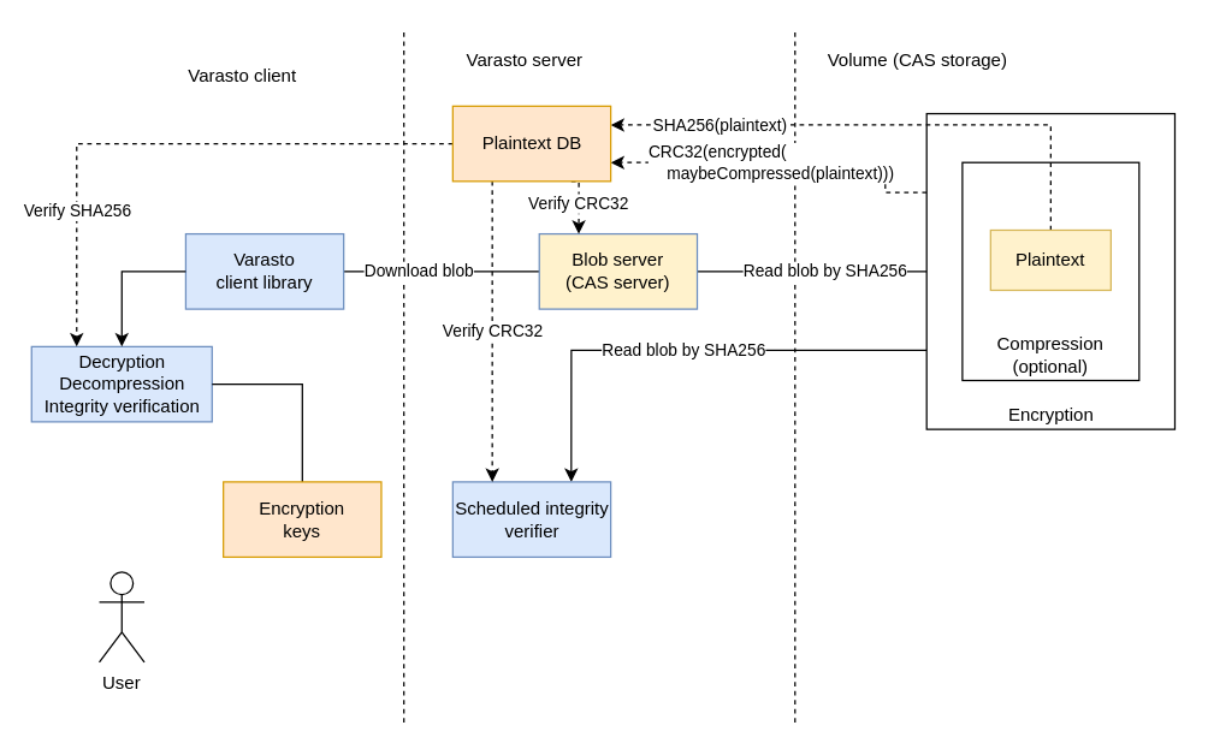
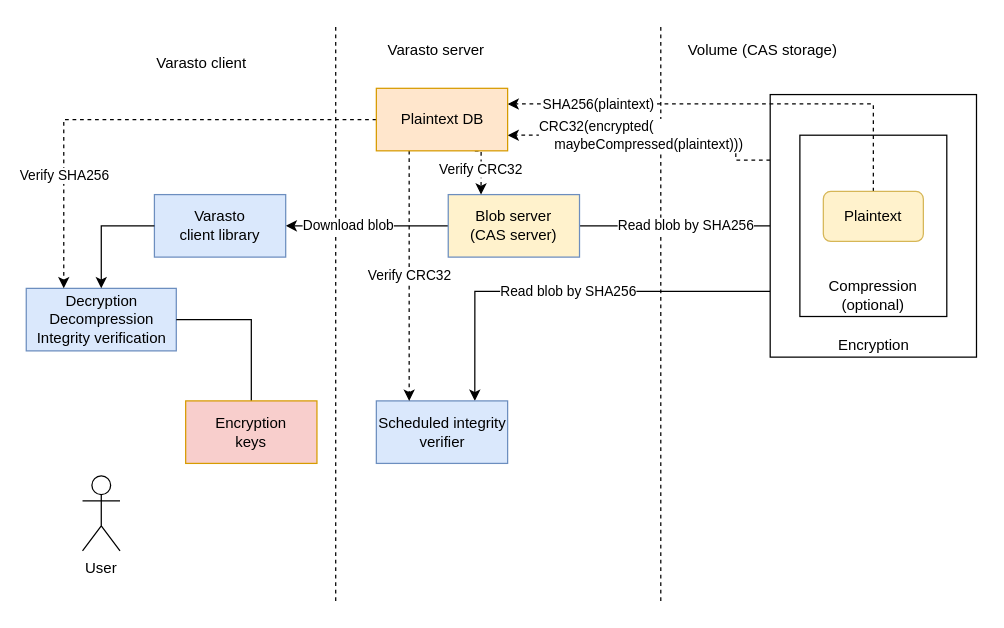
  <mxCell id="0" />
  <mxCell id="1" parent="0" />
  <mxCell id="2" value="" style="endArrow=none;dashed=1;html=1;" edge="1" parent="1"><mxGeometry width="50" height="50" relative="1" as="geometry"><mxPoint x="528" y="480" as="sourcePoint" /><mxPoint x="528" y="20" as="targetPoint" /></mxGeometry></mxCell>
  <mxCell id="3" value="Read blob by SHA256" style="edgeStyle=orthogonalEdgeStyle;rounded=0;orthogonalLoop=1;jettySize=auto;html=1;exitX=0;exitY=0.5;exitDx=0;exitDy=0;labelBackgroundColor=#ffffff;" edge="1" parent="1" source="6"><mxGeometry x="-0.349" relative="1" as="geometry"><mxPoint x="408" y="180" as="targetPoint" /><mxPoint x="593" y="180" as="sourcePoint" /><mxPoint as="offset" /></mxGeometry></mxCell>
  <mxCell id="4" value="Read blob by SHA256" style="edgeStyle=orthogonalEdgeStyle;rounded=0;orthogonalLoop=1;jettySize=auto;html=1;exitX=0;exitY=0.75;exitDx=0;exitDy=0;entryX=0.75;entryY=0;entryDx=0;entryDy=0;" edge="1" parent="1" source="6" target="13"><mxGeometry relative="1" as="geometry"><mxPoint x="593" y="247.5" as="sourcePoint" /></mxGeometry></mxCell>
  <mxCell id="5" value="CRC32(encrypted(&lt;br&gt;&amp;nbsp; &amp;nbsp; maybeCompressed(plaintext)))" style="edgeStyle=orthogonalEdgeStyle;rounded=0;orthogonalLoop=1;jettySize=auto;html=1;exitX=0;exitY=0.25;exitDx=0;exitDy=0;entryX=1;entryY=0.75;entryDx=0;entryDy=0;dashed=1;align=left;" edge="1" parent="1" source="6" target="26"><mxGeometry x="0.804" relative="1" as="geometry"><Array as="points"><mxPoint x="588" y="128" /><mxPoint x="588" y="108" /></Array><mxPoint as="offset" /></mxGeometry></mxCell>
  <mxCell id="6" value="Encryption" style="rounded=0;whiteSpace=wrap;html=1;verticalAlign=bottom;" vertex="1" parent="1"><mxGeometry x="615.5" y="75" width="165" height="210" as="geometry" /></mxCell>
  <mxCell id="7" value="Compression&lt;br&gt;(optional)" style="rounded=0;whiteSpace=wrap;html=1;verticalAlign=bottom;" vertex="1" parent="1"><mxGeometry x="639.25" y="107.5" width="117.5" height="145" as="geometry" /></mxCell>
  <mxCell id="8" value="Varasto server" style="text;html=1;strokeColor=none;fillColor=none;align=left;verticalAlign=middle;whiteSpace=wrap;rounded=0;" vertex="1" parent="1"><mxGeometry x="308" y="30" width="90" height="20" as="geometry" /></mxCell>
  <mxCell id="9" value="" style="endArrow=none;dashed=1;html=1;" edge="1" parent="1"><mxGeometry width="50" height="50" relative="1" as="geometry"><mxPoint x="268" y="480" as="sourcePoint" /><mxPoint x="268" y="20" as="targetPoint" /></mxGeometry></mxCell>
  <mxCell id="10" value="Varasto client" style="text;html=1;strokeColor=none;fillColor=none;align=left;verticalAlign=middle;whiteSpace=wrap;rounded=0;" vertex="1" parent="1"><mxGeometry x="123" y="40" width="90" height="20" as="geometry" /></mxCell>
- <mxCell id="11" value="Download blob" style="edgeStyle=orthogonalEdgeStyle;rounded=0;orthogonalLoop=1;jettySize=auto;html=1;exitX=0;exitY=0.5;exitDx=0;exitDy=0;entryX=1;entryY=0.5;entryDx=0;entryDy=0;endArrow=none;" edge="1" parent="1" source="12" target="15"><mxGeometry x="0.231" relative="1" as="geometry"><mxPoint as="offset" /></mxGeometry></mxCell>
+ <mxCell id="11" value="Download blob" style="edgeStyle=orthogonalEdgeStyle;rounded=0;orthogonalLoop=1;jettySize=auto;html=1;exitX=0;exitY=0.5;exitDx=0;exitDy=0;entryX=1;entryY=0.5;entryDx=0;entryDy=0;" edge="1" parent="1" source="12" target="15"><mxGeometry x="0.231" relative="1" as="geometry"><mxPoint as="offset" /></mxGeometry></mxCell>
  <mxCell id="12" value="Blob server&lt;br&gt;(CAS server)" style="rounded=0;whiteSpace=wrap;html=1;fillColor=#fff2cc;strokeColor=#6c8ebf;" vertex="1" parent="1"><mxGeometry x="358" y="155" width="105" height="50" as="geometry" /></mxCell>
  <mxCell id="13" value="Scheduled integrity verifier" style="rounded=0;whiteSpace=wrap;html=1;fillColor=#dae8fc;strokeColor=#6c8ebf;" vertex="1" parent="1"><mxGeometry x="300.5" y="320" width="105" height="50" as="geometry" /></mxCell>
  <mxCell id="14" value="Volume (CAS storage)" style="text;html=1;strokeColor=none;fillColor=none;align=left;verticalAlign=middle;whiteSpace=wrap;rounded=0;" vertex="1" parent="1"><mxGeometry x="548" y="30" width="140" height="20" as="geometry" /></mxCell>
  <mxCell id="15" value="Varasto&lt;br&gt;client library" style="rounded=0;whiteSpace=wrap;html=1;fillColor=#dae8fc;strokeColor=#6c8ebf;" vertex="1" parent="1"><mxGeometry x="123" y="155" width="105" height="50" as="geometry" /></mxCell>
  <mxCell id="16" value="User" style="shape=umlActor;verticalLabelPosition=bottom;labelBackgroundColor=#ffffff;verticalAlign=top;html=1;outlineConnect=0;align=left;" vertex="1" parent="1"><mxGeometry x="65.5" y="380" width="30" height="60" as="geometry" /></mxCell>
  <mxCell id="17" value="Decryption&lt;br&gt;Decompression&lt;br&gt;Integrity verification" style="rounded=0;whiteSpace=wrap;html=1;fillColor=#dae8fc;strokeColor=#6c8ebf;" vertex="1" parent="1"><mxGeometry x="20.5" y="230" width="120" height="50" as="geometry" /></mxCell>
  <mxCell id="18" value="" style="edgeStyle=orthogonalEdgeStyle;rounded=0;orthogonalLoop=1;jettySize=auto;html=1;exitX=0;exitY=0.5;exitDx=0;exitDy=0;" edge="1" parent="1" source="15" target="17"><mxGeometry x="0.36" relative="1" as="geometry"><mxPoint x="123" y="180" as="sourcePoint" /><mxPoint x="83" y="360" as="targetPoint" /><mxPoint as="offset" /></mxGeometry></mxCell>
  <mxCell id="19" style="edgeStyle=orthogonalEdgeStyle;rounded=0;orthogonalLoop=1;jettySize=auto;html=1;exitX=0.5;exitY=0;exitDx=0;exitDy=0;entryX=1;entryY=0.5;entryDx=0;entryDy=0;endArrow=none;" edge="1" parent="1" source="20" target="17"><mxGeometry relative="1" as="geometry" /></mxCell>
- <mxCell id="20" value="Encryption&lt;br&gt;keys" style="rounded=0;whiteSpace=wrap;html=1;fillColor=#ffe6cc;strokeColor=#d79b00;" vertex="1" parent="1"><mxGeometry x="148" y="320" width="105" height="50" as="geometry" /></mxCell>
+ <mxCell id="20" value="Encryption&lt;br&gt;keys" style="rounded=0;whiteSpace=wrap;html=1;fillColor=#f8cecc;strokeColor=#d79b00;" vertex="1" parent="1"><mxGeometry x="148" y="320" width="105" height="50" as="geometry" /></mxCell>
  <mxCell id="21" value="SHA256(plaintext)" style="edgeStyle=orthogonalEdgeStyle;rounded=0;orthogonalLoop=1;jettySize=auto;html=1;exitX=0.5;exitY=0;exitDx=0;exitDy=0;entryX=1;entryY=0.25;entryDx=0;entryDy=0;dashed=1;" edge="1" parent="1" source="22" target="26"><mxGeometry x="0.6" relative="1" as="geometry"><mxPoint as="offset" /></mxGeometry></mxCell>
- <mxCell id="22" value="Plaintext" style="rounded=0;whiteSpace=wrap;html=1;fillColor=#fff2cc;strokeColor=#d6b656;" vertex="1" parent="1"><mxGeometry x="658" y="152.5" width="80" height="40" as="geometry" /></mxCell>
+ <mxCell id="22" value="Plaintext" style="whiteSpace=wrap;html=1;fillColor=#fff2cc;strokeColor=#d6b656;rounded=1;" vertex="1" parent="1"><mxGeometry x="658" y="152.5" width="80" height="40" as="geometry" /></mxCell>
  <mxCell id="23" value="Verify CRC32" style="edgeStyle=orthogonalEdgeStyle;rounded=0;orthogonalLoop=1;jettySize=auto;html=1;exitX=0.25;exitY=1;exitDx=0;exitDy=0;entryX=0.25;entryY=0;entryDx=0;entryDy=0;dashed=1;" edge="1" parent="1" source="26" target="13"><mxGeometry relative="1" as="geometry" /></mxCell>
  <mxCell id="24" value="Verify CRC32" style="edgeStyle=orthogonalEdgeStyle;rounded=0;orthogonalLoop=1;jettySize=auto;html=1;exitX=0.75;exitY=1;exitDx=0;exitDy=0;entryX=0.25;entryY=0;entryDx=0;entryDy=0;dashed=1;" edge="1" parent="1" source="26" target="12"><mxGeometry relative="1" as="geometry" /></mxCell>
  <mxCell id="25" value="Verify SHA256" style="edgeStyle=orthogonalEdgeStyle;rounded=0;orthogonalLoop=1;jettySize=auto;html=1;exitX=0;exitY=0.5;exitDx=0;exitDy=0;entryX=0.25;entryY=0;entryDx=0;entryDy=0;dashed=1;" edge="1" parent="1" source="26" target="17"><mxGeometry x="0.299" y="45" relative="1" as="geometry"><mxPoint x="-45" y="45" as="offset" /></mxGeometry></mxCell>
  <mxCell id="26" value="Plaintext DB" style="rounded=0;whiteSpace=wrap;html=1;fillColor=#ffe6cc;strokeColor=#d79b00;" vertex="1" parent="1"><mxGeometry x="300.5" y="70" width="105" height="50" as="geometry" /></mxCell>
